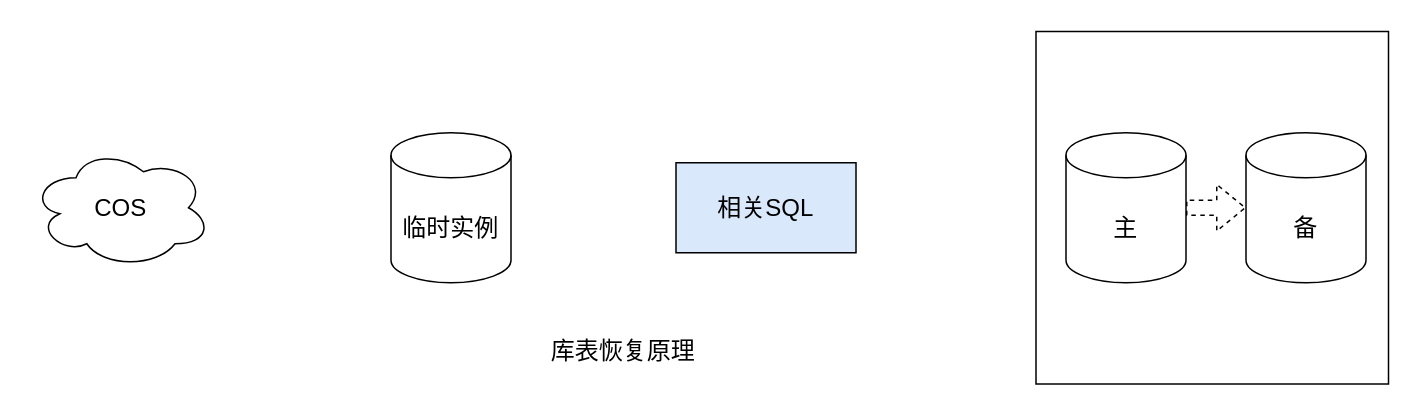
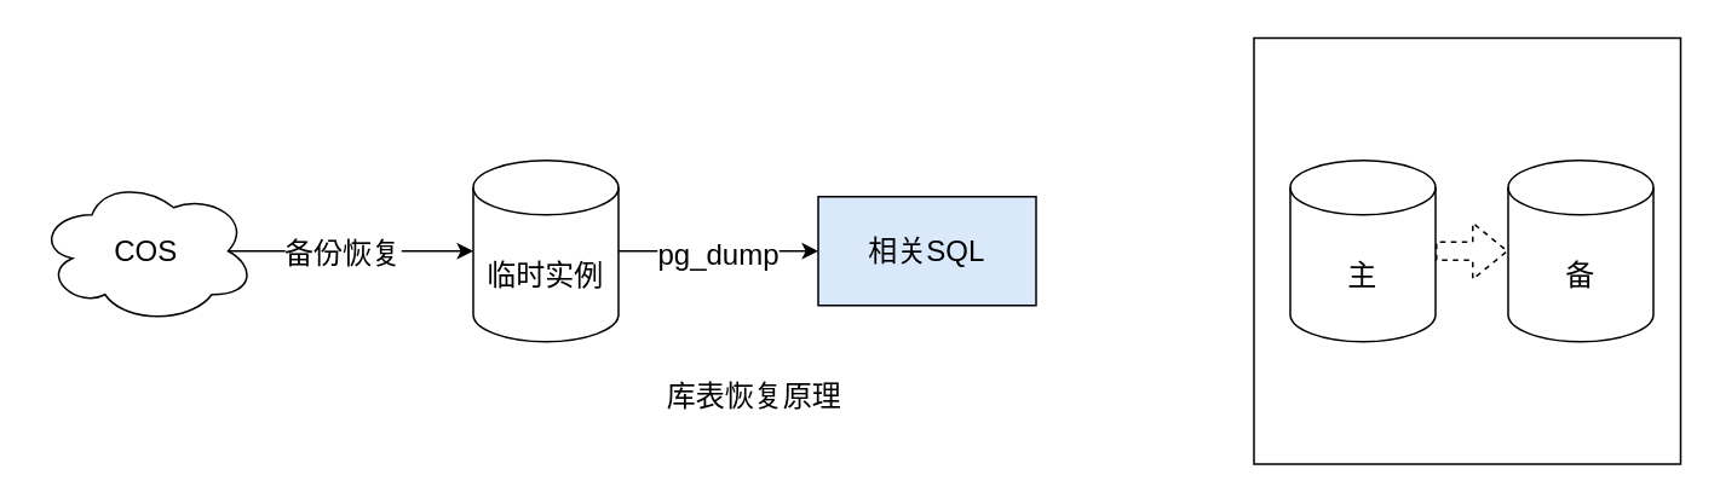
  <mxCell id="0" />
  <mxCell id="1" parent="0" />
  <mxCell id="2" value="" style="whiteSpace=wrap;html=1;aspect=fixed;fontSize=16;" vertex="1" parent="1"><mxGeometry x="690" y="20.5" width="235" height="235" as="geometry" /></mxCell>
+ <mxCell id="3" style="edgeStyle=orthogonalEdgeStyle;rounded=0;orthogonalLoop=1;jettySize=auto;html=1;exitX=1;exitY=0.5;exitDx=0;exitDy=0;exitPerimeter=0;entryX=0;entryY=0.5;entryDx=0;entryDy=0;fontSize=16;" edge="1" parent="1" source="5" target="9"><mxGeometry relative="1" as="geometry" /></mxCell>
+ <mxCell id="4" value="pg_dump" style="edgeLabel;html=1;align=center;verticalAlign=middle;resizable=0;points=[];fontSize=16;" vertex="1" connectable="0" parent="3"><mxGeometry x="-0.025" y="-1" relative="1" as="geometry"><mxPoint as="offset" /></mxGeometry></mxCell>
  <mxCell id="5" value="临时实例" style="shape=cylinder3;whiteSpace=wrap;html=1;boundedLbl=1;backgroundOutline=1;size=15;fontSize=16;" vertex="1" parent="1"><mxGeometry x="260" y="88" width="80" height="100" as="geometry" /></mxCell>
+ <mxCell id="6" style="edgeStyle=orthogonalEdgeStyle;rounded=0;orthogonalLoop=1;jettySize=auto;html=1;exitX=0.875;exitY=0.5;exitDx=0;exitDy=0;exitPerimeter=0;fontSize=16;" edge="1" parent="1" source="8" target="5"><mxGeometry relative="1" as="geometry"><Array as="points"><mxPoint x="80" y="138" /></Array></mxGeometry></mxCell>
+ <mxCell id="7" value="备份恢复" style="edgeLabel;html=1;align=center;verticalAlign=middle;resizable=0;points=[];fontSize=16;" vertex="1" connectable="0" parent="6"><mxGeometry x="-0.165" relative="1" as="geometry"><mxPoint x="58" as="offset" /></mxGeometry></mxCell>
  <mxCell id="8" value="COS" style="ellipse;shape=cloud;whiteSpace=wrap;html=1;fontSize=16;" vertex="1" parent="1"><mxGeometry x="20" y="98" width="120" height="80" as="geometry" /></mxCell>
  <mxCell id="9" value="相关SQL" style="rounded=0;whiteSpace=wrap;html=1;fontSize=16;fillColor=#dae8fc;" vertex="1" parent="1"><mxGeometry x="450" y="108" width="120" height="60" as="geometry" /></mxCell>
  <mxCell id="10" value="主" style="shape=cylinder3;whiteSpace=wrap;html=1;boundedLbl=1;backgroundOutline=1;size=15;fontSize=16;" vertex="1" parent="1"><mxGeometry x="710" y="88" width="80" height="100" as="geometry" /></mxCell>
  <mxCell id="11" value="备" style="shape=cylinder3;whiteSpace=wrap;html=1;boundedLbl=1;backgroundOutline=1;size=15;fontSize=16;" vertex="1" parent="1"><mxGeometry x="830" y="88" width="80" height="100" as="geometry" /></mxCell>
  <mxCell id="12" style="edgeStyle=orthogonalEdgeStyle;rounded=0;orthogonalLoop=1;jettySize=auto;html=1;exitX=1;exitY=0.5;exitDx=0;exitDy=0;exitPerimeter=0;entryX=0;entryY=0.5;entryDx=0;entryDy=0;entryPerimeter=0;shape=flexArrow;dashed=1;" edge="1" parent="1" source="10" target="11"><mxGeometry relative="1" as="geometry" /></mxCell>
- <mxCell id="13" value="库表恢复原理" style="text;html=1;align=center;verticalAlign=middle;whiteSpace=wrap;rounded=0;fontSize=16;" vertex="1" parent="1"><mxGeometry x="330" y="218" width="170" height="30" as="geometry" /></mxCell>
+ <mxCell id="13" value="库表恢复原理" style="text;html=1;align=center;verticalAlign=middle;whiteSpace=wrap;rounded=0;fontSize=16;" vertex="1" parent="1"><mxGeometry x="330" y="203" width="170" height="30" as="geometry" /></mxCell>
